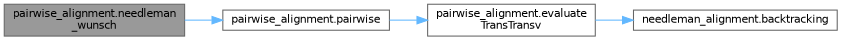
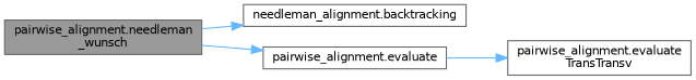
  digraph {
    rankdir=LR
    node [color=grey40 fillcolor=white fontname=Helvetica fontsize=10 shape=box style=filled]
    edge [color=steelblue1 fontname=Helvetica fontsize=10 labelfontname=Helvetica labelfontsize=10 style=solid]
    n1 [color=gray40 fillcolor=grey60 fontcolor=black height=0.2 label="pairwise_alignment.needleman\l_wunsch" width=0.4]
    n2 [height=0.2 label="needleman_alignment.backtracking" width=0.4]
-   n3 [height=0.2 label="pairwise_alignment.pairwise" width=0.4]
+   n3 [height=0.2 label="pairwise_alignment.evaluate" width=0.4]
    n4 [height=0.2 label="pairwise_alignment.evaluate\lTransTransv" width=0.4]
-   n4 -> n2
+   n1 -> n2
    n1 -> n3
    n3 -> n4
  }
